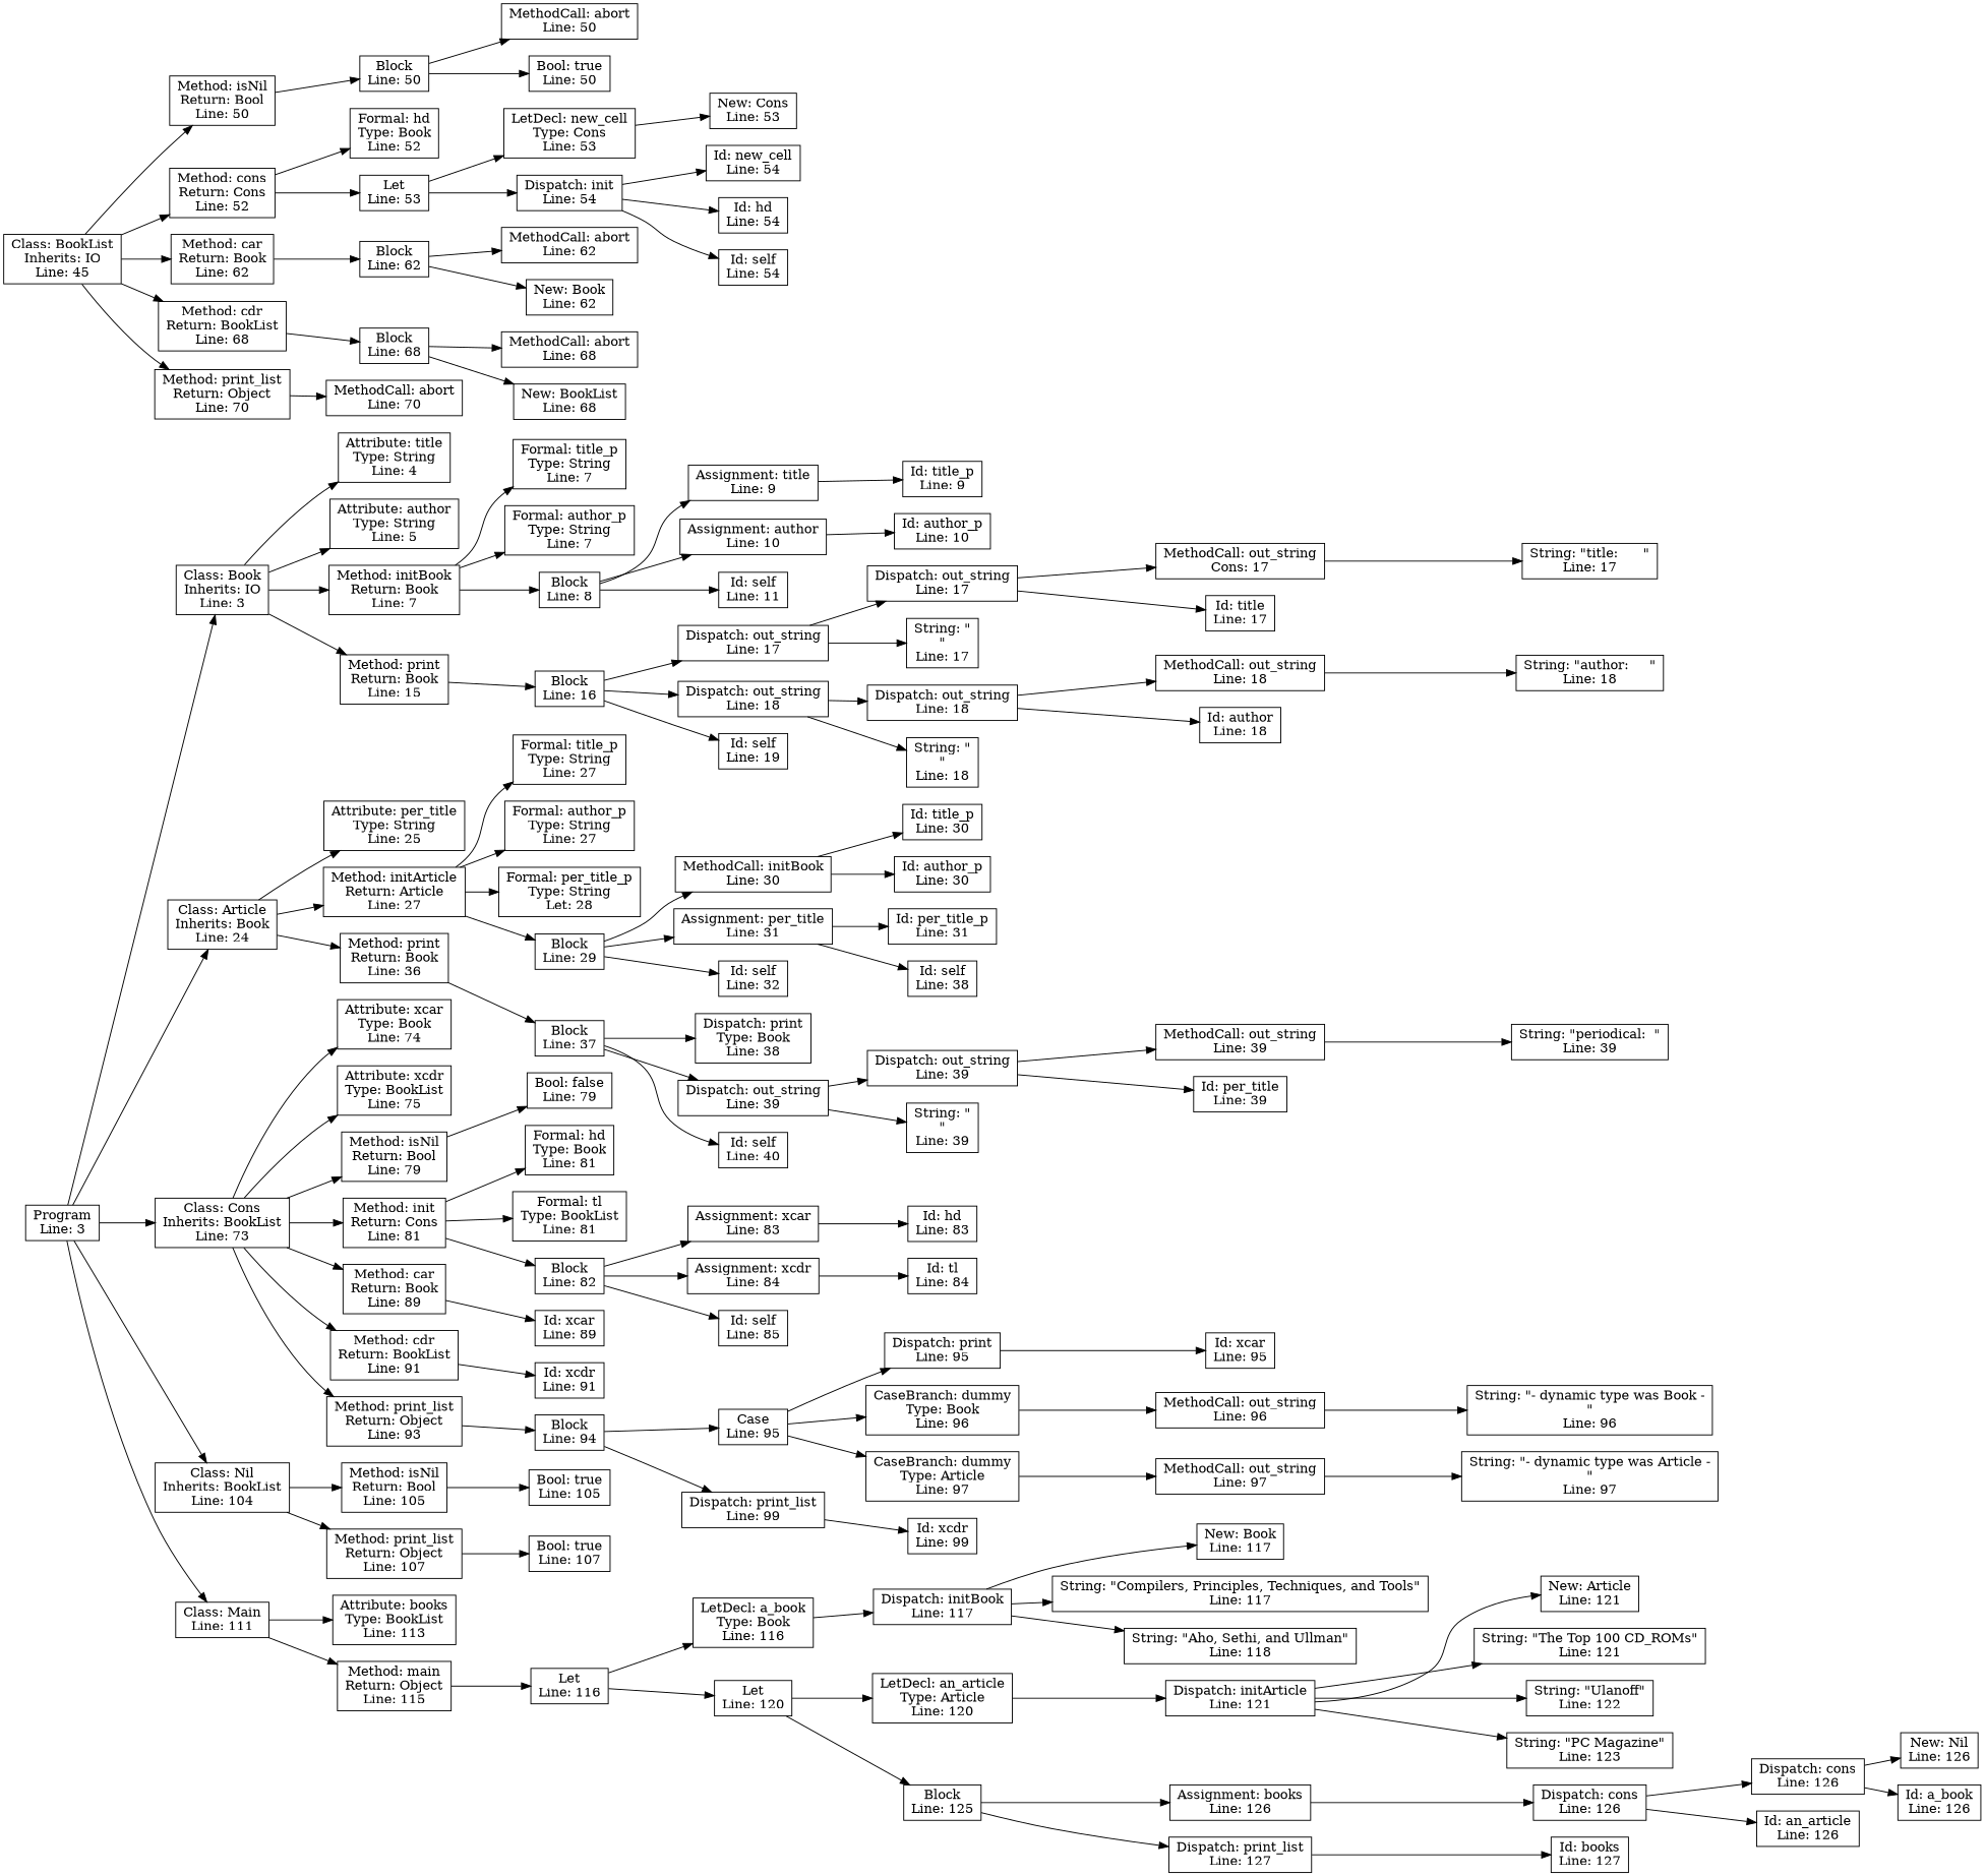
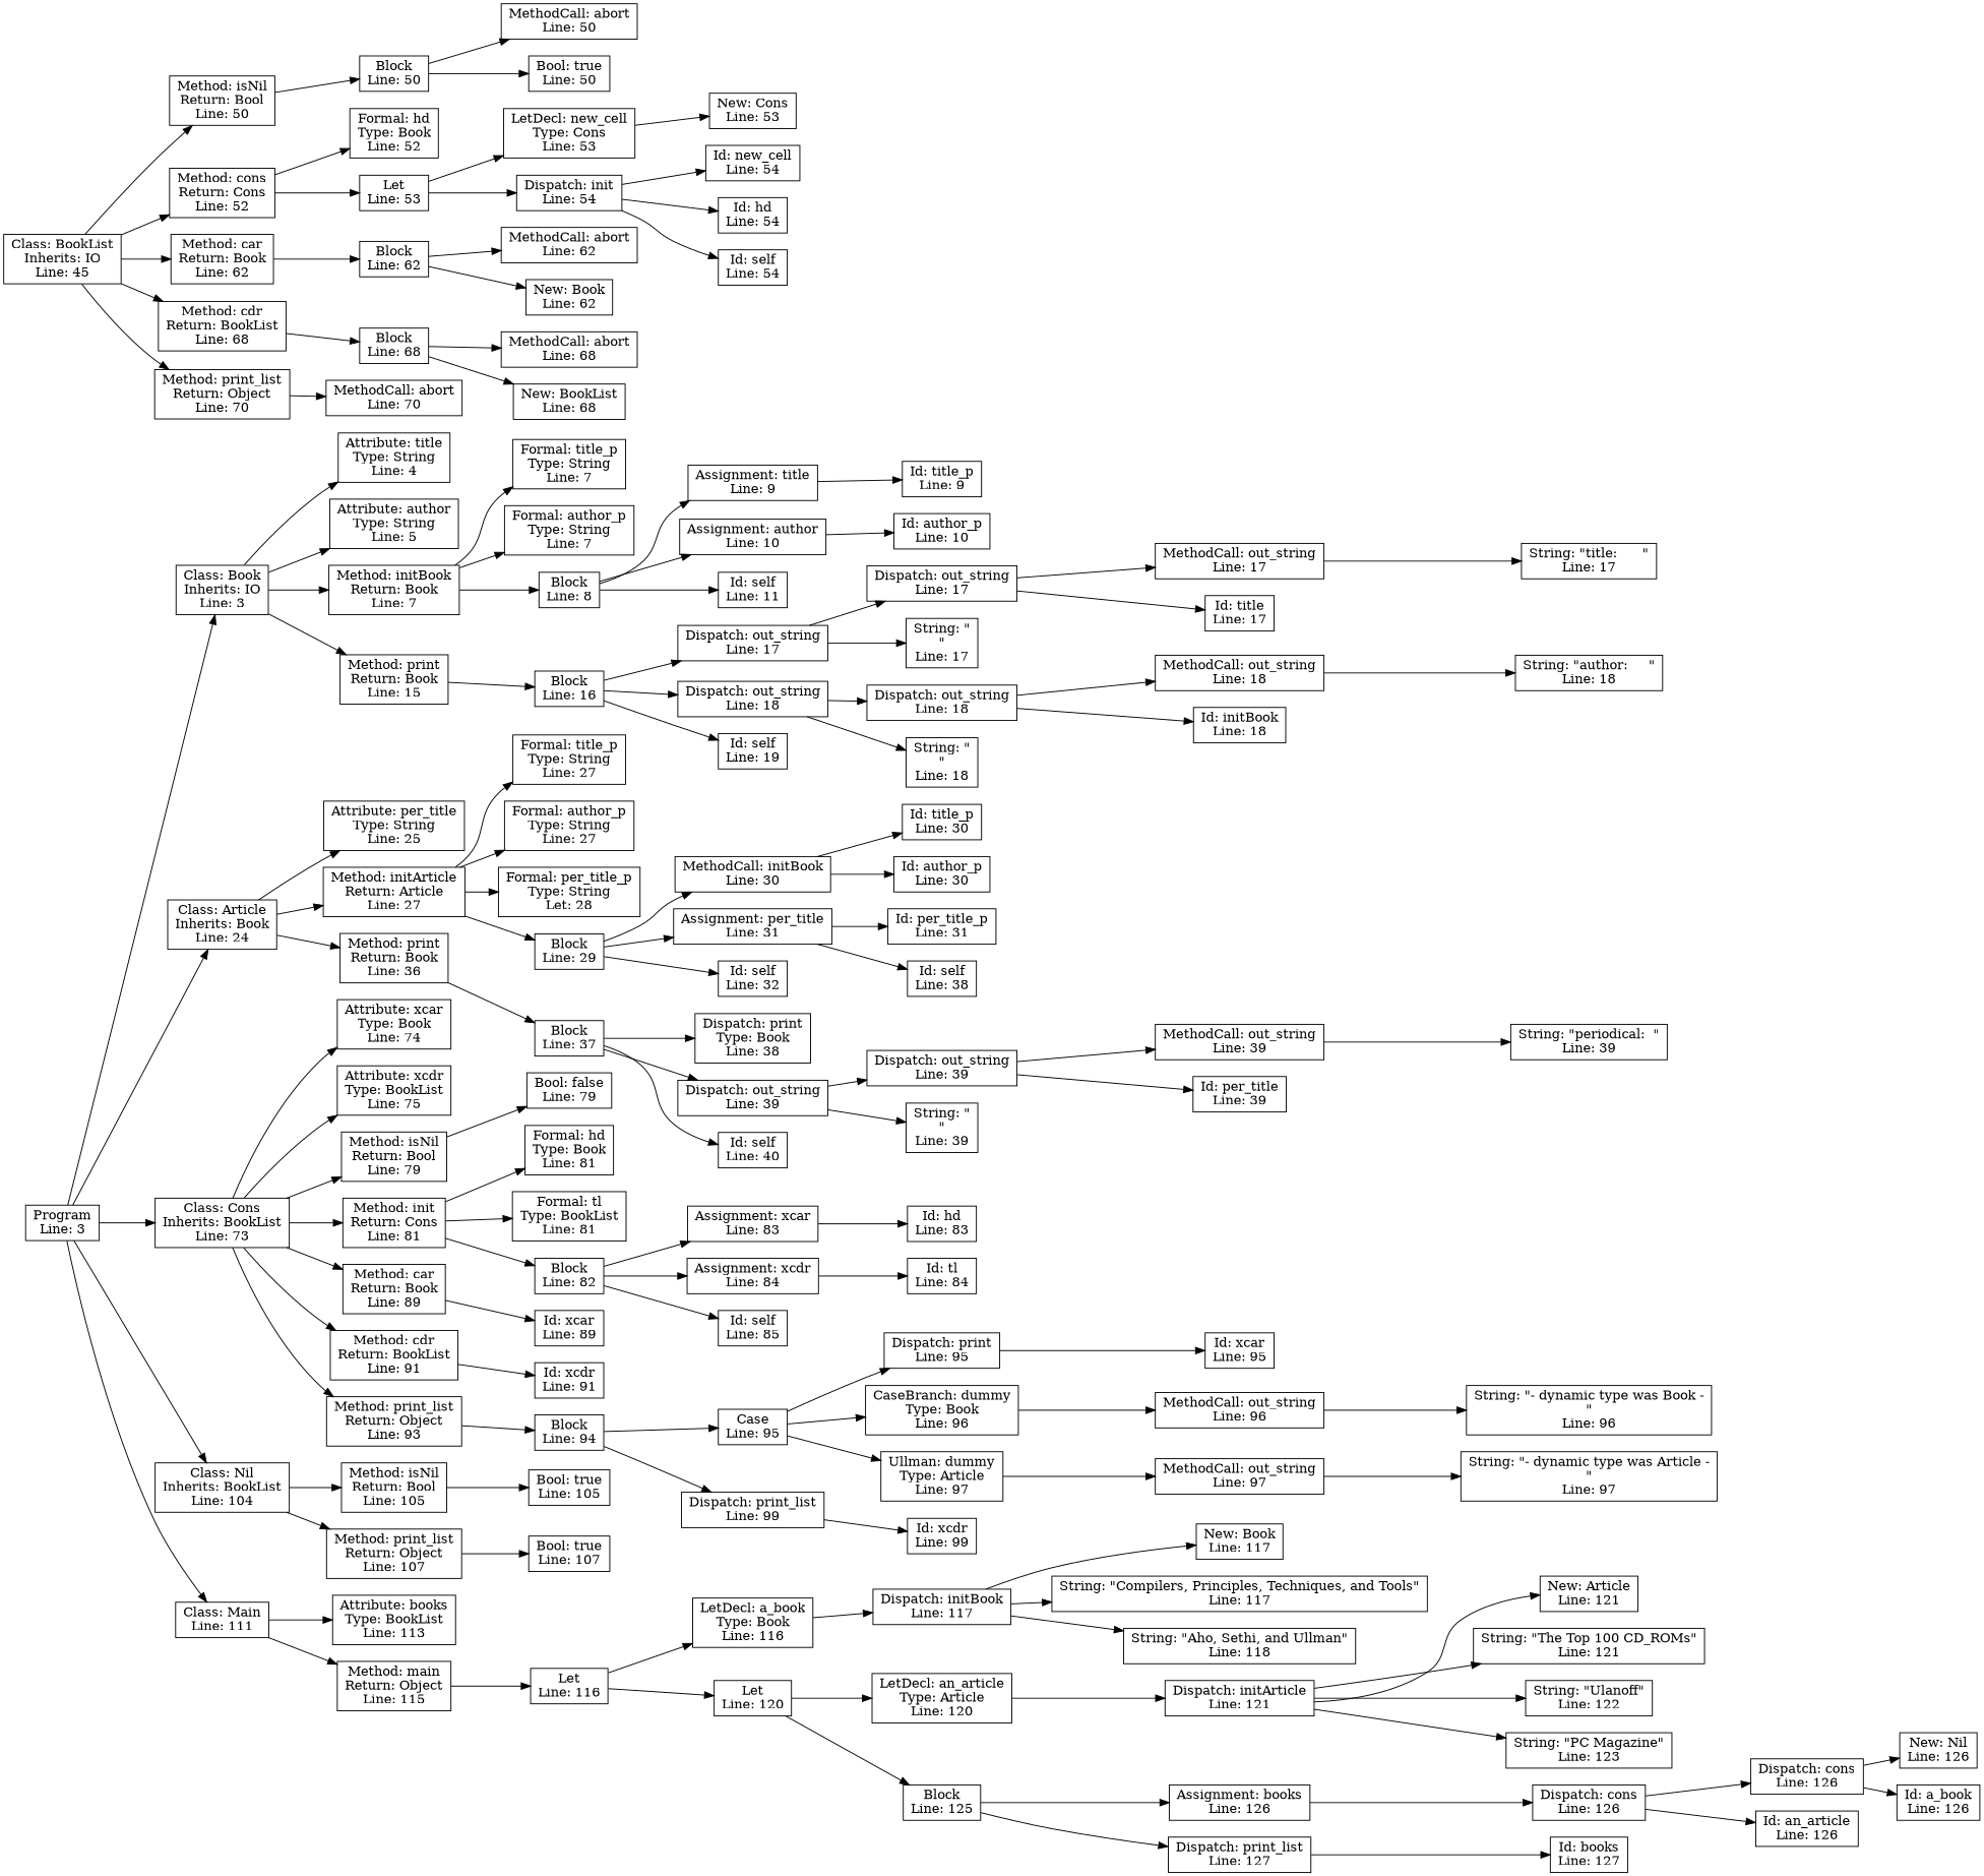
  digraph {
    rankdir=LR
    node [shape=box]
    n1 [label="Program\nLine: 3"]
    n2 [label="Class: Book\nInherits: IO\nLine: 3"]
    n3 [label="Class: Article\nInherits: Book\nLine: 24"]
    n4 [label="Class: Cons\nInherits: BookList\nLine: 73"]
    n5 [label="Class: Nil\nInherits: BookList\nLine: 104"]
    n6 [label="Class: Main\nLine: 111"]
    n7 [label="Attribute: title\nType: String\nLine: 4"]
    n8 [label="Attribute: author\nType: String\nLine: 5"]
    n9 [label="Method: initBook\nReturn: Book\nLine: 7"]
    n10 [label="Method: print\nReturn: Book\nLine: 15"]
    n11 [label="Attribute: per_title\nType: String\nLine: 25"]
    n12 [label="Method: initArticle\nReturn: Article\nLine: 27"]
    n13 [label="Method: print\nReturn: Book\nLine: 36"]
    n14 [label="Class: BookList\nInherits: IO\nLine: 45"]
    n15 [label="Method: isNil\nReturn: Bool\nLine: 50"]
    n16 [label="Method: cons\nReturn: Cons\nLine: 52"]
    n17 [label="Method: car\nReturn: Book\nLine: 62"]
    n18 [label="Method: cdr\nReturn: BookList\nLine: 68"]
    n19 [label="Method: print_list\nReturn: Object\nLine: 70"]
    n20 [label="Attribute: xcar\nType: Book\nLine: 74"]
    n21 [label="Attribute: xcdr\nType: BookList\nLine: 75"]
    n22 [label="Method: isNil\nReturn: Bool\nLine: 79"]
    n23 [label="Method: init\nReturn: Cons\nLine: 81"]
    n24 [label="Method: car\nReturn: Book\nLine: 89"]
    n25 [label="Method: cdr\nReturn: BookList\nLine: 91"]
    n26 [label="Method: print_list\nReturn: Object\nLine: 93"]
    n27 [label="Method: isNil\nReturn: Bool\nLine: 105"]
    n28 [label="Method: print_list\nReturn: Object\nLine: 107"]
    n29 [label="Attribute: books\nType: BookList\nLine: 113"]
    n30 [label="Method: main\nReturn: Object\nLine: 115"]
    n31 [label="Formal: title_p\nType: String\nLine: 7"]
    n32 [label="Formal: author_p\nType: String\nLine: 7"]
    n33 [label="Block\nLine: 8"]
    n34 [label="Block\nLine: 16"]
    n35 [label="Assignment: title\nLine: 9"]
    n36 [label="Assignment: author\nLine: 10"]
    n37 [label="Id: self\nLine: 11"]
    n38 [label="Id: title_p\nLine: 9"]
    n39 [label="Id: author_p\nLine: 10"]
    n40 [label="Dispatch: out_string\nLine: 17"]
    n41 [label="Dispatch: out_string\nLine: 18"]
    n42 [label="Id: self\nLine: 19"]
    n43 [label="Dispatch: out_string\nLine: 17"]
    n44 [label="String: \"\n\"\nLine: 17"]
    n45 [label="Dispatch: out_string\nLine: 18"]
    n46 [label="String: \"\n\"\nLine: 18"]
-   n47 [label="MethodCall: out_string\nCons: 17"]
+   n47 [label="MethodCall: out_string\nLine: 17"]
    n48 [label="Id: title\nLine: 17"]
    n49 [label="String: \"title:      \"\nLine: 17"]
    n50 [label="MethodCall: out_string\nLine: 18"]
-   n51 [label="Id: author\nLine: 18"]
+   n51 [label="Id: initBook\nLine: 18"]
    n52 [label="String: \"author:     \"\nLine: 18"]
    n53 [label="Formal: title_p\nType: String\nLine: 27"]
    n54 [label="Formal: author_p\nType: String\nLine: 27"]
    n55 [label="Formal: per_title_p\nType: String\nLet: 28"]
    n56 [label="Block\nLine: 29"]
    n57 [label="Block\nLine: 37"]
    n58 [label="MethodCall: initBook\nLine: 30"]
    n59 [label="Assignment: per_title\nLine: 31"]
    n60 [label="Id: self\nLine: 32"]
    n61 [label="Id: title_p\nLine: 30"]
    n62 [label="Id: author_p\nLine: 30"]
    n63 [label="Id: per_title_p\nLine: 31"]
    n64 [label="Id: self\nLine: 38"]
    n65 [label="Dispatch: print\nType: Book\nLine: 38"]
    n66 [label="Dispatch: out_string\nLine: 39"]
    n67 [label="Id: self\nLine: 40"]
    n68 [label="Dispatch: out_string\nLine: 39"]
    n69 [label="String: \"\n\"\nLine: 39"]
    n70 [label="MethodCall: out_string\nLine: 39"]
    n71 [label="Id: per_title\nLine: 39"]
    n72 [label="String: \"periodical:  \"\nLine: 39"]
    n73 [label="Block\nLine: 50"]
    n74 [label="Formal: hd\nType: Book\nLine: 52"]
    n75 [label="Let\nLine: 53"]
    n76 [label="Block\nLine: 62"]
    n77 [label="Block\nLine: 68"]
    n78 [label="MethodCall: abort\nLine: 70"]
    n79 [label="MethodCall: abort\nLine: 50"]
    n80 [label="Bool: true\nLine: 50"]
    n81 [label="LetDecl: new_cell\nType: Cons\nLine: 53"]
    n82 [label="Dispatch: init\nLine: 54"]
    n83 [label="New: Cons\nLine: 53"]
    n84 [label="Id: new_cell\nLine: 54"]
    n85 [label="Id: hd\nLine: 54"]
    n86 [label="Id: self\nLine: 54"]
    n87 [label="MethodCall: abort\nLine: 62"]
    n88 [label="New: Book\nLine: 62"]
    n89 [label="MethodCall: abort\nLine: 68"]
    n90 [label="New: BookList\nLine: 68"]
    n91 [label="Bool: false\nLine: 79"]
    n92 [label="Formal: hd\nType: Book\nLine: 81"]
    n93 [label="Formal: tl\nType: BookList\nLine: 81"]
    n94 [label="Block\nLine: 82"]
    n95 [label="Id: xcar\nLine: 89"]
    n96 [label="Id: xcdr\nLine: 91"]
    n97 [label="Block\nLine: 94"]
    n98 [label="Assignment: xcar\nLine: 83"]
    n99 [label="Assignment: xcdr\nLine: 84"]
    n100 [label="Id: self\nLine: 85"]
    n101 [label="Id: hd\nLine: 83"]
    n102 [label="Id: tl\nLine: 84"]
    n103 [label="Case\nLine: 95"]
    n104 [label="Dispatch: print_list\nLine: 99"]
    n105 [label="Dispatch: print\nLine: 95"]
    n106 [label="CaseBranch: dummy\nType: Book\nLine: 96"]
-   n107 [label="CaseBranch: dummy\nType: Article\nLine: 97"]
+   n107 [label="Ullman: dummy\nType: Article\nLine: 97"]
    n108 [label="Id: xcdr\nLine: 99"]
    n109 [label="Id: xcar\nLine: 95"]
    n110 [label="MethodCall: out_string\nLine: 96"]
    n111 [label="MethodCall: out_string\nLine: 97"]
    n112 [label="String: \"- dynamic type was Book -\n\"\nLine: 96"]
    n113 [label="String: \"- dynamic type was Article -\n\"\nLine: 97"]
    n114 [label="Bool: true\nLine: 105"]
    n115 [label="Bool: true\nLine: 107"]
    n116 [label="Let\nLine: 116"]
    n117 [label="LetDecl: a_book\nType: Book\nLine: 116"]
    n118 [label="Let\nLine: 120"]
    n119 [label="Dispatch: initBook\nLine: 117"]
    n120 [label="LetDecl: an_article\nType: Article\nLine: 120"]
    n121 [label="Block\nLine: 125"]
    n122 [label="New: Book\nLine: 117"]
    n123 [label="String: \"Compilers, Principles, Techniques, and Tools\"\nLine: 117"]
    n124 [label="String: \"Aho, Sethi, and Ullman\"\nLine: 118"]
    n125 [label="Dispatch: initArticle\nLine: 121"]
    n126 [label="Assignment: books\nLine: 126"]
    n127 [label="Dispatch: print_list\nLine: 127"]
    n128 [label="New: Article\nLine: 121"]
    n129 [label="String: \"The Top 100 CD_ROMs\"\nLine: 121"]
    n130 [label="String: \"Ulanoff\"\nLine: 122"]
    n131 [label="String: \"PC Magazine\"\nLine: 123"]
    n132 [label="Dispatch: cons\nLine: 126"]
    n133 [label="Id: books\nLine: 127"]
    n134 [label="Dispatch: cons\nLine: 126"]
    n135 [label="Id: an_article\nLine: 126"]
    n136 [label="New: Nil\nLine: 126"]
    n137 [label="Id: a_book\nLine: 126"]
    n1 -> n2
    n1 -> n3
    n1 -> n4
    n1 -> n5
    n1 -> n6
    n2 -> n7
    n2 -> n8
    n2 -> n9
    n2 -> n10
    n3 -> n11
    n3 -> n12
    n3 -> n13
    n4 -> n20
    n4 -> n21
    n4 -> n22
    n4 -> n23
    n4 -> n24
    n4 -> n25
    n4 -> n26
    n5 -> n27
    n5 -> n28
    n6 -> n29
    n6 -> n30
    n9 -> n31
    n9 -> n32
    n9 -> n33
    n10 -> n34
    n12 -> n53
    n12 -> n54
    n12 -> n55
    n12 -> n56
    n13 -> n57
    n14 -> n15
    n14 -> n16
    n14 -> n17
    n14 -> n18
    n14 -> n19
    n15 -> n73
    n16 -> n74
    n16 -> n75
    n17 -> n76
    n18 -> n77
    n19 -> n78
    n22 -> n91
    n23 -> n92
    n23 -> n93
    n23 -> n94
    n24 -> n95
    n25 -> n96
    n26 -> n97
    n27 -> n114
    n28 -> n115
    n30 -> n116
    n33 -> n35
    n33 -> n36
    n33 -> n37
    n34 -> n40
    n34 -> n41
    n34 -> n42
    n35 -> n38
    n36 -> n39
    n40 -> n43
    n40 -> n44
    n41 -> n45
    n41 -> n46
    n43 -> n47
    n43 -> n48
    n45 -> n50
    n45 -> n51
    n47 -> n49
    n50 -> n52
    n56 -> n58
    n56 -> n59
    n56 -> n60
    n57 -> n65
    n57 -> n66
    n57 -> n67
    n58 -> n61
    n58 -> n62
    n59 -> n63
    n59 -> n64
    n66 -> n68
    n66 -> n69
    n68 -> n70
    n68 -> n71
    n70 -> n72
    n73 -> n79
    n73 -> n80
    n75 -> n81
    n75 -> n82
    n76 -> n87
    n76 -> n88
    n77 -> n89
    n77 -> n90
    n81 -> n83
    n82 -> n84
    n82 -> n85
    n82 -> n86
    n94 -> n98
    n94 -> n99
    n94 -> n100
    n97 -> n103
    n97 -> n104
    n98 -> n101
    n99 -> n102
    n103 -> n105
    n103 -> n106
    n103 -> n107
    n104 -> n108
    n105 -> n109
    n106 -> n110
    n107 -> n111
    n110 -> n112
    n111 -> n113
    n116 -> n117
    n116 -> n118
    n117 -> n119
    n118 -> n120
    n118 -> n121
    n119 -> n122
    n119 -> n123
    n119 -> n124
    n120 -> n125
    n121 -> n126
    n121 -> n127
    n125 -> n128
    n125 -> n129
    n125 -> n130
    n125 -> n131
    n126 -> n132
    n127 -> n133
    n132 -> n134
    n132 -> n135
    n134 -> n136
    n134 -> n137
  }
